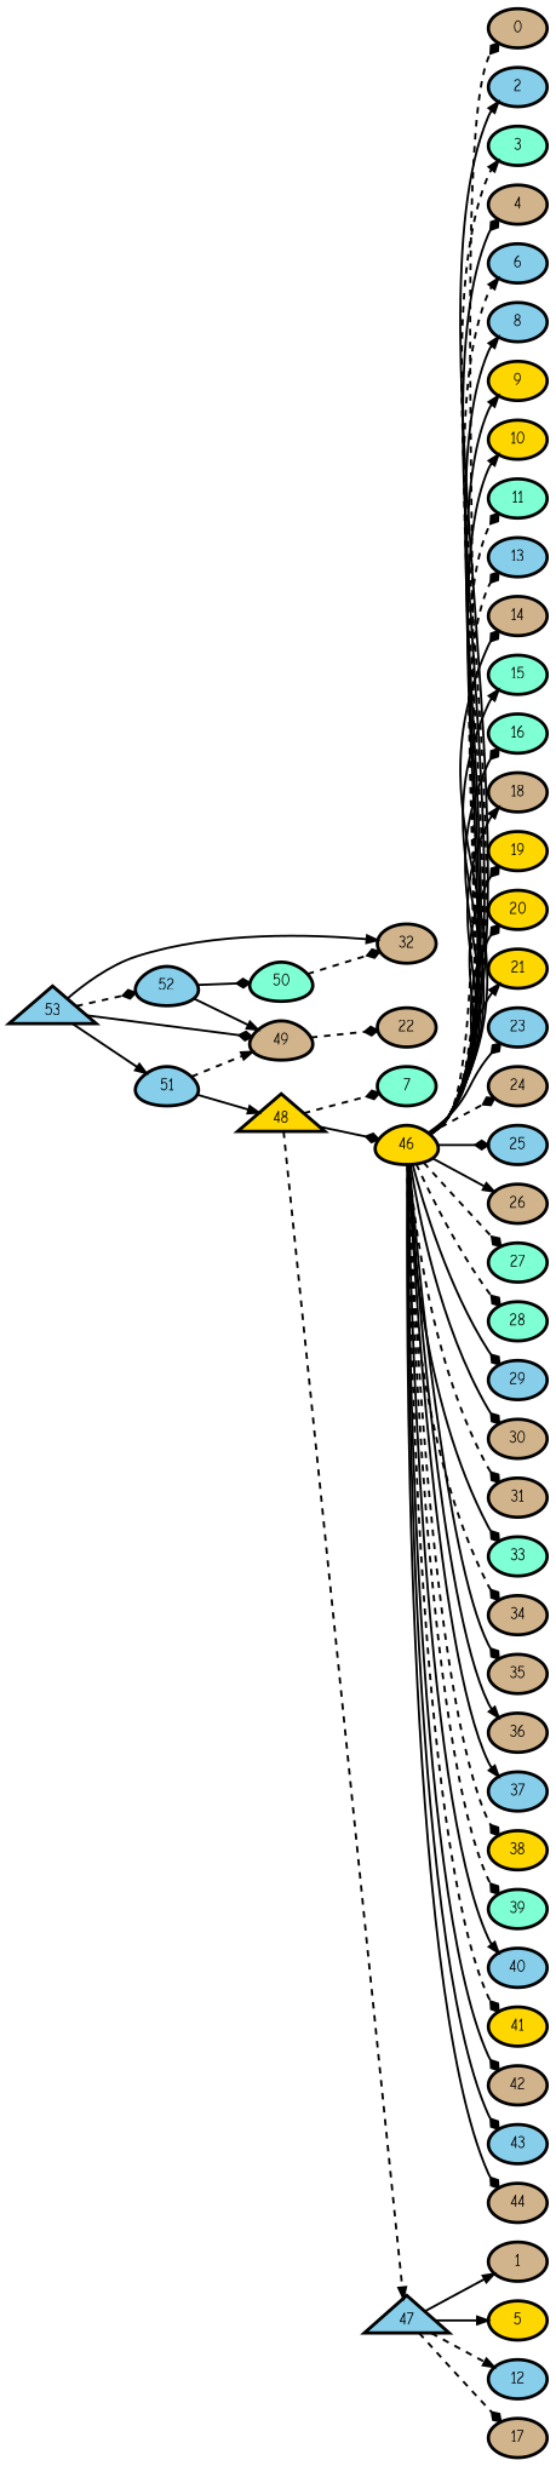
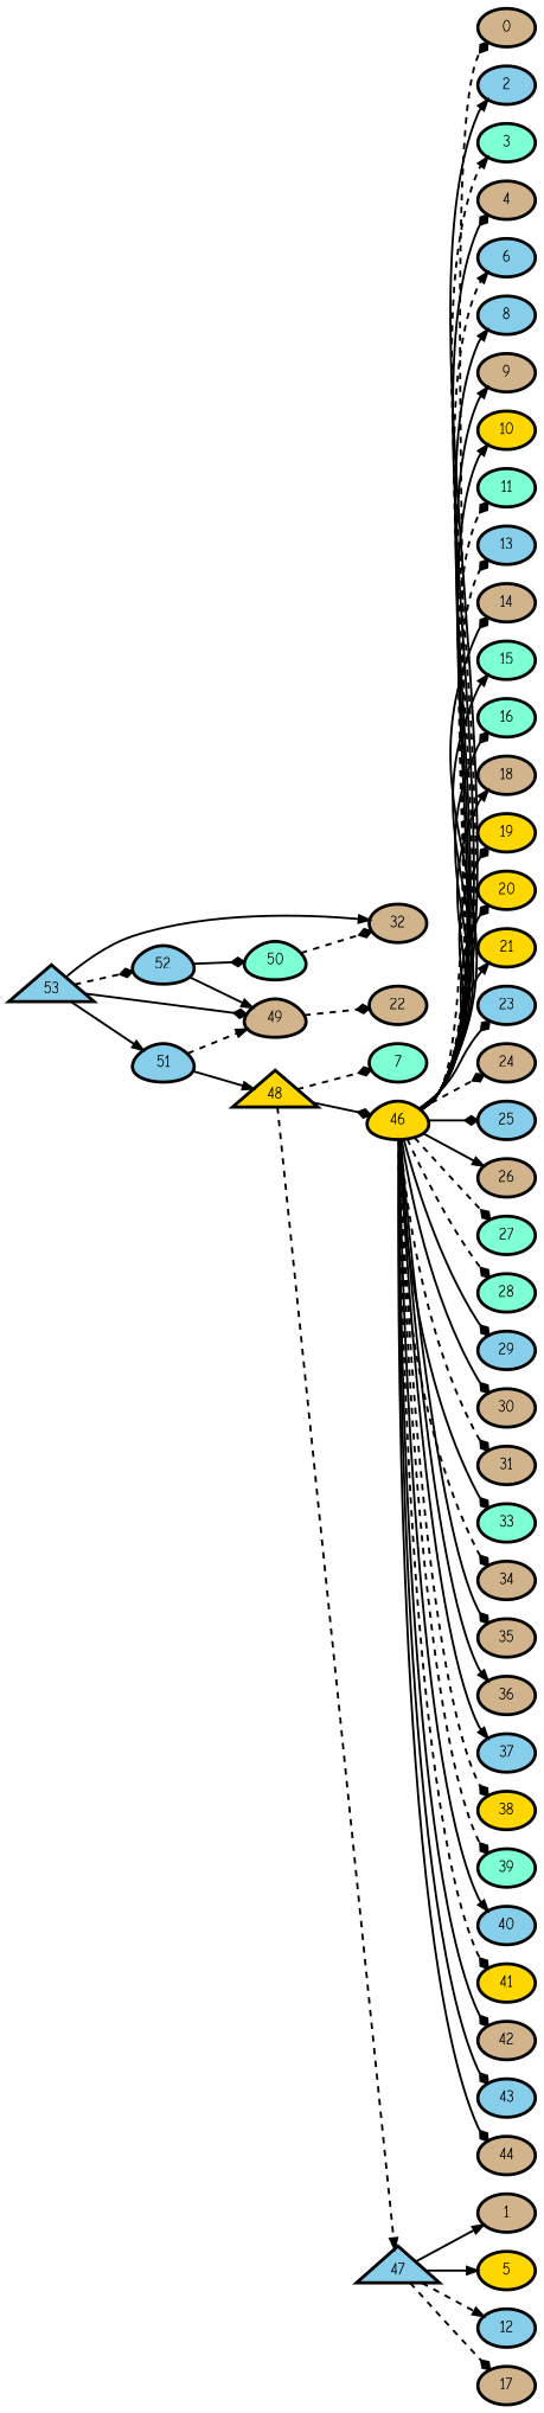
  digraph {
    fontname="Comic Neue"
    rankdir=LR
    node [fillcolor=tan fontname="Comic Neue" penwidth=3 style=filled]
    edge [arrowhead=diamond fontname="Comic Neue" penwidth=2 style=dashed]
    n1 [label=0]
    n2 [label=1]
    n3 [fillcolor=skyblue label=2]
    n4 [fillcolor=aquamarine label=3]
    n5 [label=4]
    n6 [fillcolor=gold label=5]
    n7 [fillcolor=skyblue label=6]
    n8 [fillcolor=aquamarine label=7]
    n9 [fillcolor=skyblue label=8]
-   n10 [fillcolor=gold label=9]
+   n10 [label=9]
    n11 [fillcolor=gold label=10]
    n12 [fillcolor=aquamarine label=11]
    n13 [fillcolor=skyblue label=12]
    n14 [fillcolor=skyblue label=13]
    n15 [label=14]
    n16 [fillcolor=aquamarine label=15]
    n17 [fillcolor=aquamarine label=16]
    n18 [label=17]
    n19 [label=18]
    n20 [fillcolor=gold label=19]
    n21 [fillcolor=gold label=20]
    n22 [fillcolor=gold label=21]
    n23 [label=22]
    n24 [fillcolor=skyblue label=23]
    n25 [label=24]
    n26 [fillcolor=skyblue label=25]
    n27 [label=26]
    n28 [fillcolor=aquamarine label=27]
    n29 [fillcolor=aquamarine label=28]
    n30 [fillcolor=skyblue label=29]
    n31 [label=30]
    n32 [label=31]
    n33 [label=32]
    n34 [fillcolor=aquamarine label=33]
    n35 [label=34]
    n36 [label=35]
    n37 [label=36]
    n38 [fillcolor=skyblue label=37]
    n39 [fillcolor=gold label=38]
    n40 [fillcolor=aquamarine label=39]
    n41 [fillcolor=skyblue label=40]
    n42 [fillcolor=gold label=41]
    n43 [label=42]
    n44 [fillcolor=skyblue label=43]
    n45 [label=44]
    n46 [fillcolor=gold label=46 shape=egg]
    n47 [label=49 shape=egg]
    n48 [fillcolor=aquamarine label=50 shape=egg]
    n49 [fillcolor=skyblue label=51 shape=egg]
    n50 [fillcolor=gold label=48 shape=triangle]
    n51 [fillcolor=skyblue label=47 shape=triangle]
    n52 [fillcolor=skyblue label=52 shape=egg]
    n53 [fillcolor=skyblue label=53 shape=triangle]
    n46 -> n1
    n46 -> n3 [arrowhead=normal style=solid]
    n46 -> n4 [arrowhead=normal]
    n46 -> n5 [style=bold]
    n46 -> n7 [arrowhead=normal]
    n46 -> n9 [arrowhead=normal style=solid]
    n46 -> n10 [arrowhead=normal style=solid]
    n46 -> n11 [arrowhead=normal style=bold]
    n46 -> n12
    n46 -> n14
    n46 -> n15 [style=bold]
    n46 -> n16 [arrowhead=normal style=bold]
    n46 -> n17 [style=bold]
    n46 -> n19 [arrowhead=normal style=solid]
    n46 -> n20 [style=bold]
    n46 -> n21 [style=solid]
    n46 -> n22 [arrowhead=normal style=solid]
    n46 -> n24 [style=bold]
    n46 -> n25
    n46 -> n26 [style=solid]
    n46 -> n27 [arrowhead=normal style=solid]
    n46 -> n28
    n46 -> n29
    n46 -> n30 [style=solid]
    n46 -> n31 [style=solid]
    n46 -> n32
    n46 -> n34 [style=solid]
    n46 -> n35
    n46 -> n36 [style=bold]
    n46 -> n37 [arrowhead=normal style=bold]
    n46 -> n38 [arrowhead=normal style=bold]
    n46 -> n39
    n46 -> n40
    n46 -> n41 [arrowhead=normal style=bold]
    n46 -> n42
    n46 -> n43 [style=bold]
    n46 -> n44 [style=solid]
    n46 -> n45 [style=bold]
    n47 -> n23
    n48 -> n33
    n49 -> n47 [arrowhead=normal]
    n49 -> n50 [arrowhead=normal style=bold]
    n50 -> n8
    n50 -> n46 [style=bold]
    n50 -> n51 [arrowhead=normal]
    n51 -> n2 [arrowhead=normal style=bold]
    n51 -> n6 [arrowhead=normal style=bold]
    n51 -> n13 [arrowhead=normal]
    n51 -> n18
    n52 -> n47 [arrowhead=normal style=solid]
    n52 -> n48 [style=bold]
    n53 -> n33 [arrowhead=normal style=solid]
    n53 -> n47 [style=solid]
    n53 -> n49 [arrowhead=normal style=bold]
    n53 -> n52
  }
